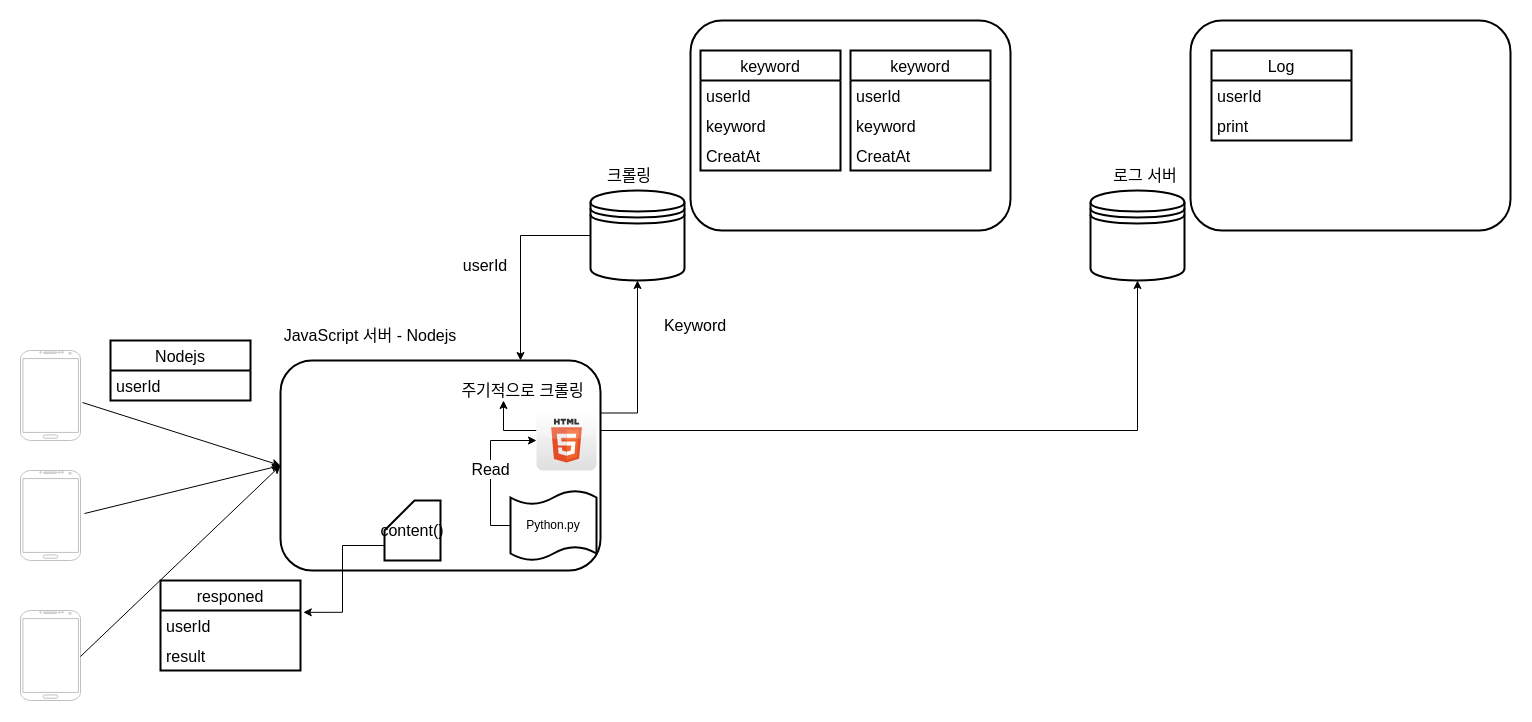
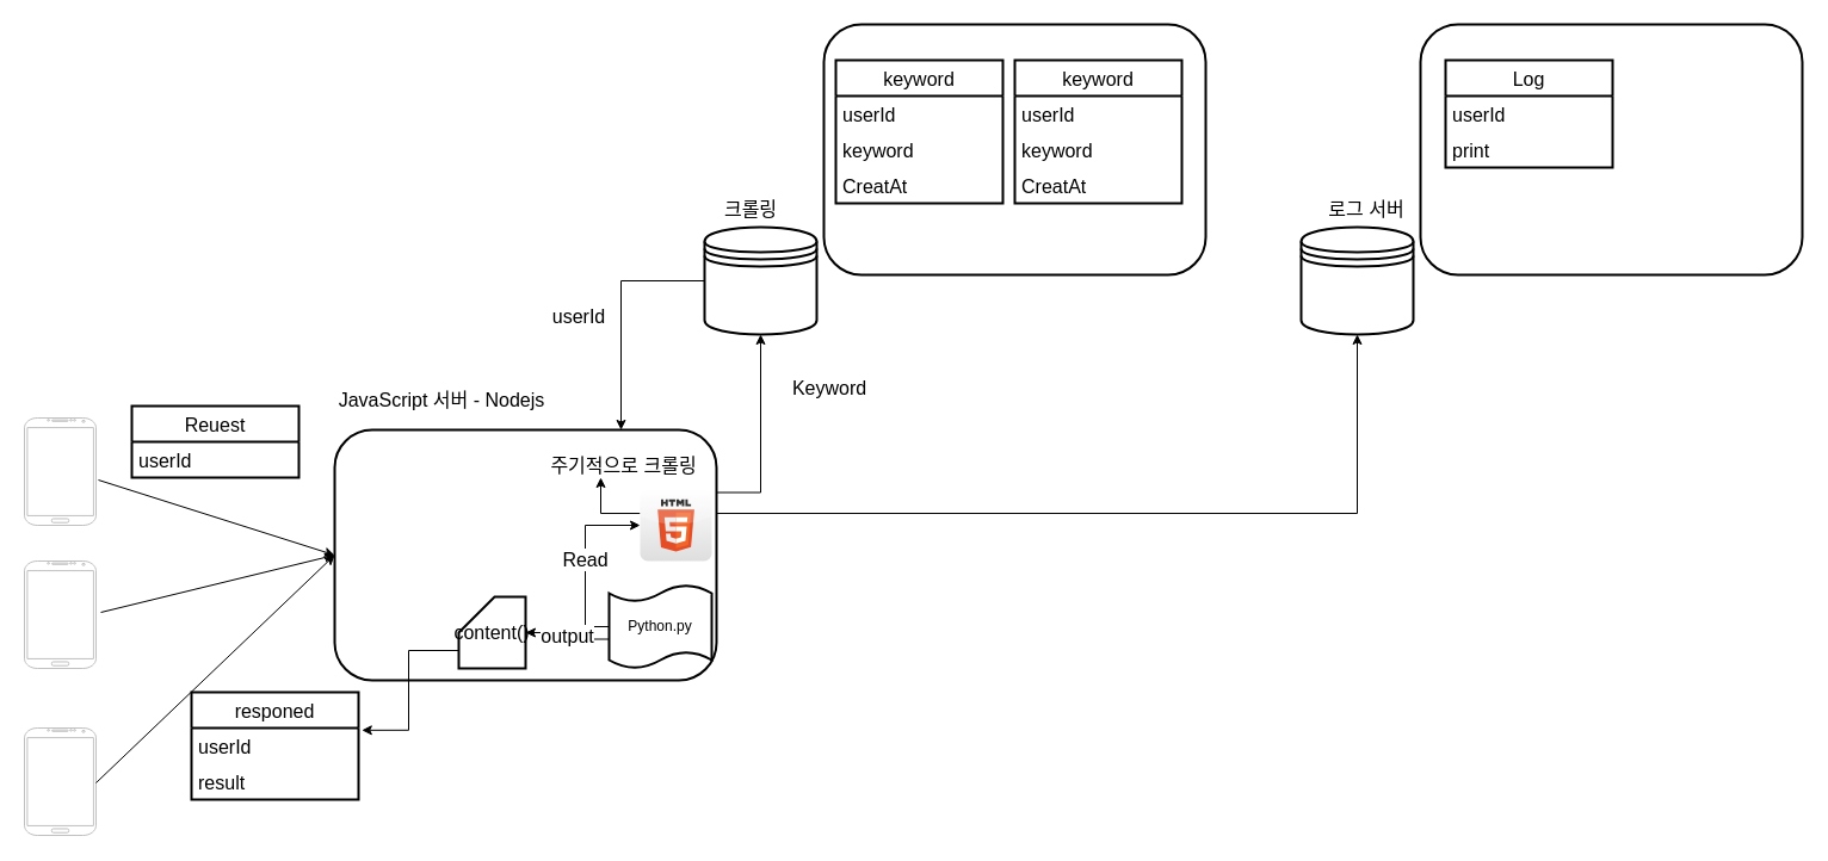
  <mxCell id="0" />
  <mxCell id="1" parent="0" />
  <mxCell id="2" value="" style="rounded=1;whiteSpace=wrap;html=1;fillColor=none;strokeWidth=2;" parent="1" vertex="1"><mxGeometry x="690" y="20" width="320" height="210" as="geometry" /></mxCell>
  <mxCell id="3" style="edgeStyle=orthogonalEdgeStyle;rounded=0;orthogonalLoop=1;jettySize=auto;html=1;exitX=1;exitY=0.25;exitDx=0;exitDy=0;entryX=0.5;entryY=1;entryDx=0;entryDy=0;fontSize=16;" parent="1" source="5" target="27" edge="1"><mxGeometry relative="1" as="geometry" /></mxCell>
  <mxCell id="4" style="edgeStyle=orthogonalEdgeStyle;rounded=0;orthogonalLoop=1;jettySize=auto;html=1;exitX=1;exitY=0.5;exitDx=0;exitDy=0;entryX=0.5;entryY=1;entryDx=0;entryDy=0;fontSize=16;" parent="1" source="5" target="32" edge="1"><mxGeometry relative="1" as="geometry"><Array as="points"><mxPoint x="600" y="430" /><mxPoint x="1137" y="430" /></Array></mxGeometry></mxCell>
  <mxCell id="5" value="" style="rounded=1;whiteSpace=wrap;html=1;fillColor=none;strokeWidth=2;" parent="1" vertex="1"><mxGeometry x="280" y="360" width="320" height="210" as="geometry" /></mxCell>
  <mxCell id="6" value="Read" style="edgeStyle=orthogonalEdgeStyle;rounded=0;orthogonalLoop=1;jettySize=auto;html=1;exitX=0;exitY=0.5;exitDx=0;exitDy=0;exitPerimeter=0;fontSize=16;" parent="1" source="8" target="41" edge="1"><mxGeometry relative="1" as="geometry"><Array as="points"><mxPoint x="490" y="525" /><mxPoint x="490" y="440" /></Array></mxGeometry></mxCell>
+ <mxCell id="7" value="output" style="edgeStyle=orthogonalEdgeStyle;rounded=0;orthogonalLoop=1;jettySize=auto;html=1;exitX=0;exitY=0.65;exitDx=0;exitDy=0;exitPerimeter=0;entryX=1;entryY=0.5;entryDx=0;entryDy=0;entryPerimeter=0;fontSize=16;" parent="1" source="8" target="44" edge="1"><mxGeometry relative="1" as="geometry" /></mxCell>
  <mxCell id="8" value="Python.py" style="shape=tape;whiteSpace=wrap;html=1;strokeWidth=2;fillColor=none;rotation=0;size=0.2;" parent="1" vertex="1"><mxGeometry x="510" y="490" width="86" height="70" as="geometry" /></mxCell>
  <mxCell id="9" value="JavaScript 서버 - Nodejs" style="text;html=1;strokeColor=none;fillColor=none;align=center;verticalAlign=middle;whiteSpace=wrap;rounded=0;fontSize=16;" parent="1" vertex="1"><mxGeometry x="275" y="320" width="190" height="30" as="geometry" /></mxCell>
  <mxCell id="10" value="" style="verticalLabelPosition=bottom;verticalAlign=top;html=1;shadow=0;dashed=0;strokeWidth=1;shape=mxgraph.android.phone2;strokeColor=#c0c0c0;fontSize=16;fillColor=none;" parent="1" vertex="1"><mxGeometry x="20" y="610" width="60" height="90" as="geometry" /></mxCell>
  <mxCell id="11" value="" style="verticalLabelPosition=bottom;verticalAlign=top;html=1;shadow=0;dashed=0;strokeWidth=1;shape=mxgraph.android.phone2;strokeColor=#c0c0c0;fontSize=16;fillColor=none;" parent="1" vertex="1"><mxGeometry x="20" y="470" width="60" height="90" as="geometry" /></mxCell>
  <mxCell id="12" value="" style="verticalLabelPosition=bottom;verticalAlign=top;html=1;shadow=0;dashed=0;strokeWidth=1;shape=mxgraph.android.phone2;strokeColor=#c0c0c0;fontSize=16;fillColor=none;" parent="1" vertex="1"><mxGeometry x="20" y="350" width="60" height="90" as="geometry" /></mxCell>
  <mxCell id="13" value="" style="endArrow=classic;html=1;rounded=0;fontSize=16;exitX=1;exitY=0.511;exitDx=0;exitDy=0;exitPerimeter=0;entryX=0;entryY=0.5;entryDx=0;entryDy=0;" parent="1" source="10" target="5" edge="1"><mxGeometry width="50" height="50" relative="1" as="geometry"><mxPoint x="320" y="630" as="sourcePoint" /><mxPoint x="370" y="580" as="targetPoint" /></mxGeometry></mxCell>
  <mxCell id="14" value="" style="endArrow=classic;html=1;rounded=0;fontSize=16;exitX=1.067;exitY=0.478;exitDx=0;exitDy=0;exitPerimeter=0;entryX=0;entryY=0.5;entryDx=0;entryDy=0;" parent="1" source="11" target="5" edge="1"><mxGeometry width="50" height="50" relative="1" as="geometry"><mxPoint x="320" y="630" as="sourcePoint" /><mxPoint x="370" y="580" as="targetPoint" /></mxGeometry></mxCell>
  <mxCell id="15" value="" style="endArrow=classic;html=1;rounded=0;fontSize=16;exitX=1.033;exitY=0.578;exitDx=0;exitDy=0;exitPerimeter=0;entryX=0;entryY=0.5;entryDx=0;entryDy=0;" parent="1" source="12" target="5" edge="1"><mxGeometry width="50" height="50" relative="1" as="geometry"><mxPoint x="320" y="630" as="sourcePoint" /><mxPoint x="370" y="580" as="targetPoint" /></mxGeometry></mxCell>
- <mxCell id="16" value="Nodejs" style="swimlane;fontStyle=0;childLayout=stackLayout;horizontal=1;startSize=30;horizontalStack=0;resizeParent=1;resizeParentMax=0;resizeLast=0;collapsible=1;marginBottom=0;fontSize=16;strokeWidth=2;fillColor=none;" parent="1" vertex="1"><mxGeometry x="110" y="340" width="140" height="60" as="geometry" /></mxCell>
+ <mxCell id="16" value="Reuest" style="swimlane;fontStyle=0;childLayout=stackLayout;horizontal=1;startSize=30;horizontalStack=0;resizeParent=1;resizeParentMax=0;resizeLast=0;collapsible=1;marginBottom=0;fontSize=16;strokeWidth=2;fillColor=none;" parent="1" vertex="1"><mxGeometry x="110" y="340" width="140" height="60" as="geometry" /></mxCell>
  <mxCell id="17" value="userId" style="text;strokeColor=none;fillColor=none;align=left;verticalAlign=middle;spacingLeft=4;spacingRight=4;overflow=hidden;points=[[0,0.5],[1,0.5]];portConstraint=eastwest;rotatable=0;fontSize=16;" parent="16" vertex="1"><mxGeometry y="30" width="140" height="30" as="geometry" /></mxCell>
  <mxCell id="18" value="responed" style="swimlane;fontStyle=0;childLayout=stackLayout;horizontal=1;startSize=30;horizontalStack=0;resizeParent=1;resizeParentMax=0;resizeLast=0;collapsible=1;marginBottom=0;fontSize=16;strokeWidth=2;fillColor=none;" parent="1" vertex="1"><mxGeometry x="160" y="580" width="140" height="90" as="geometry" /></mxCell>
  <mxCell id="19" value="userId" style="text;strokeColor=none;fillColor=none;align=left;verticalAlign=middle;spacingLeft=4;spacingRight=4;overflow=hidden;points=[[0,0.5],[1,0.5]];portConstraint=eastwest;rotatable=0;fontSize=16;" parent="18" vertex="1"><mxGeometry y="30" width="140" height="30" as="geometry" /></mxCell>
  <mxCell id="20" value="result" style="text;strokeColor=none;fillColor=none;align=left;verticalAlign=middle;spacingLeft=4;spacingRight=4;overflow=hidden;points=[[0,0.5],[1,0.5]];portConstraint=eastwest;rotatable=0;fontSize=16;" parent="18" vertex="1"><mxGeometry y="60" width="140" height="30" as="geometry" /></mxCell>
  <mxCell id="21" style="edgeStyle=orthogonalEdgeStyle;rounded=0;orthogonalLoop=1;jettySize=auto;html=1;exitX=0;exitY=0.5;exitDx=0;exitDy=0;entryX=0.75;entryY=0;entryDx=0;entryDy=0;fontSize=16;" parent="1" source="27" target="5" edge="1"><mxGeometry relative="1" as="geometry" /></mxCell>
  <mxCell id="22" value="크롤링" style="text;html=1;strokeColor=none;fillColor=none;align=center;verticalAlign=middle;whiteSpace=wrap;rounded=0;fontSize=16;" parent="1" vertex="1"><mxGeometry x="574" y="160" width="110" height="30" as="geometry" /></mxCell>
  <mxCell id="23" value="keyword" style="swimlane;fontStyle=0;childLayout=stackLayout;horizontal=1;startSize=30;horizontalStack=0;resizeParent=1;resizeParentMax=0;resizeLast=0;collapsible=1;marginBottom=0;fontSize=16;strokeWidth=2;fillColor=none;" parent="1" vertex="1"><mxGeometry x="700" y="50" width="140" height="120" as="geometry" /></mxCell>
  <mxCell id="24" value="userId" style="text;strokeColor=none;fillColor=none;align=left;verticalAlign=middle;spacingLeft=4;spacingRight=4;overflow=hidden;points=[[0,0.5],[1,0.5]];portConstraint=eastwest;rotatable=0;fontSize=16;" parent="23" vertex="1"><mxGeometry y="30" width="140" height="30" as="geometry" /></mxCell>
  <mxCell id="25" value="keyword" style="text;strokeColor=none;fillColor=none;align=left;verticalAlign=middle;spacingLeft=4;spacingRight=4;overflow=hidden;points=[[0,0.5],[1,0.5]];portConstraint=eastwest;rotatable=0;fontSize=16;" parent="23" vertex="1"><mxGeometry y="60" width="140" height="30" as="geometry" /></mxCell>
  <mxCell id="26" value="CreatAt" style="text;strokeColor=none;fillColor=none;align=left;verticalAlign=middle;spacingLeft=4;spacingRight=4;overflow=hidden;points=[[0,0.5],[1,0.5]];portConstraint=eastwest;rotatable=0;fontSize=16;" parent="23" vertex="1"><mxGeometry y="90" width="140" height="30" as="geometry" /></mxCell>
  <mxCell id="27" value="" style="shape=datastore;whiteSpace=wrap;html=1;fontSize=16;strokeWidth=2;fillColor=none;" parent="1" vertex="1"><mxGeometry x="590" y="190" width="94" height="90" as="geometry" /></mxCell>
  <mxCell id="28" value="keyword" style="swimlane;fontStyle=0;childLayout=stackLayout;horizontal=1;startSize=30;horizontalStack=0;resizeParent=1;resizeParentMax=0;resizeLast=0;collapsible=1;marginBottom=0;fontSize=16;strokeWidth=2;fillColor=none;" parent="1" vertex="1"><mxGeometry x="850" y="50" width="140" height="120" as="geometry" /></mxCell>
  <mxCell id="29" value="userId" style="text;strokeColor=none;fillColor=none;align=left;verticalAlign=middle;spacingLeft=4;spacingRight=4;overflow=hidden;points=[[0,0.5],[1,0.5]];portConstraint=eastwest;rotatable=0;fontSize=16;" parent="28" vertex="1"><mxGeometry y="30" width="140" height="30" as="geometry" /></mxCell>
  <mxCell id="30" value="keyword" style="text;strokeColor=none;fillColor=none;align=left;verticalAlign=middle;spacingLeft=4;spacingRight=4;overflow=hidden;points=[[0,0.5],[1,0.5]];portConstraint=eastwest;rotatable=0;fontSize=16;" parent="28" vertex="1"><mxGeometry y="60" width="140" height="30" as="geometry" /></mxCell>
  <mxCell id="31" value="CreatAt" style="text;strokeColor=none;fillColor=none;align=left;verticalAlign=middle;spacingLeft=4;spacingRight=4;overflow=hidden;points=[[0,0.5],[1,0.5]];portConstraint=eastwest;rotatable=0;fontSize=16;" parent="28" vertex="1"><mxGeometry y="90" width="140" height="30" as="geometry" /></mxCell>
  <mxCell id="32" value="" style="shape=datastore;whiteSpace=wrap;html=1;fontSize=16;strokeWidth=2;fillColor=none;" parent="1" vertex="1"><mxGeometry x="1090" y="190" width="94" height="90" as="geometry" /></mxCell>
  <mxCell id="33" value="" style="rounded=1;whiteSpace=wrap;html=1;fillColor=none;strokeWidth=2;" parent="1" vertex="1"><mxGeometry x="1190" y="20" width="320" height="210" as="geometry" /></mxCell>
  <mxCell id="34" value="로그 서버" style="text;html=1;strokeColor=none;fillColor=none;align=center;verticalAlign=middle;whiteSpace=wrap;rounded=0;fontSize=16;" parent="1" vertex="1"><mxGeometry x="1090" y="160" width="110" height="30" as="geometry" /></mxCell>
  <mxCell id="35" value="Log" style="swimlane;fontStyle=0;childLayout=stackLayout;horizontal=1;startSize=30;horizontalStack=0;resizeParent=1;resizeParentMax=0;resizeLast=0;collapsible=1;marginBottom=0;fontSize=16;strokeWidth=2;fillColor=none;" parent="1" vertex="1"><mxGeometry x="1211" y="50" width="140" height="90" as="geometry" /></mxCell>
  <mxCell id="36" value="userId" style="text;strokeColor=none;fillColor=none;align=left;verticalAlign=middle;spacingLeft=4;spacingRight=4;overflow=hidden;points=[[0,0.5],[1,0.5]];portConstraint=eastwest;rotatable=0;fontSize=16;" parent="35" vertex="1"><mxGeometry y="30" width="140" height="30" as="geometry" /></mxCell>
  <mxCell id="37" value="print" style="text;strokeColor=none;fillColor=none;align=left;verticalAlign=middle;spacingLeft=4;spacingRight=4;overflow=hidden;points=[[0,0.5],[1,0.5]];portConstraint=eastwest;rotatable=0;fontSize=16;" parent="35" vertex="1"><mxGeometry y="60" width="140" height="30" as="geometry" /></mxCell>
  <mxCell id="38" value="Keyword" style="text;html=1;strokeColor=none;fillColor=none;align=center;verticalAlign=middle;whiteSpace=wrap;rounded=0;fontSize=16;" parent="1" vertex="1"><mxGeometry x="640" y="310" width="110" height="30" as="geometry" /></mxCell>
  <mxCell id="39" value="userId" style="text;html=1;strokeColor=none;fillColor=none;align=center;verticalAlign=middle;whiteSpace=wrap;rounded=0;fontSize=16;" parent="1" vertex="1"><mxGeometry x="430" y="250" width="110" height="30" as="geometry" /></mxCell>
  <mxCell id="40" style="edgeStyle=orthogonalEdgeStyle;rounded=0;orthogonalLoop=1;jettySize=auto;html=1;fontSize=16;" parent="1" source="41" target="42" edge="1"><mxGeometry relative="1" as="geometry"><Array as="points"><mxPoint x="503" y="430" /></Array></mxGeometry></mxCell>
  <mxCell id="41" value="" style="dashed=0;outlineConnect=0;html=1;align=center;labelPosition=center;verticalLabelPosition=bottom;verticalAlign=top;shape=mxgraph.webicons.html5;gradientColor=#DFDEDE;fontSize=16;strokeWidth=2;" parent="1" vertex="1"><mxGeometry x="536" y="410" width="60" height="60" as="geometry" /></mxCell>
  <mxCell id="42" value="주기적으로 크롤링" style="text;html=1;strokeColor=none;fillColor=none;align=center;verticalAlign=middle;whiteSpace=wrap;rounded=0;fontSize=16;" parent="1" vertex="1"><mxGeometry x="451" y="380" width="143" height="20" as="geometry" /></mxCell>
  <mxCell id="43" style="edgeStyle=orthogonalEdgeStyle;rounded=0;orthogonalLoop=1;jettySize=auto;html=1;exitX=0;exitY=0;exitDx=0;exitDy=45;exitPerimeter=0;entryX=1.02;entryY=0.061;entryDx=0;entryDy=0;entryPerimeter=0;fontSize=16;" parent="1" source="44" target="19" edge="1"><mxGeometry relative="1" as="geometry" /></mxCell>
  <mxCell id="44" value="content()" style="shape=card;whiteSpace=wrap;html=1;fontSize=16;strokeWidth=2;fillColor=none;" parent="1" vertex="1"><mxGeometry x="384" y="500" width="56" height="60" as="geometry" /></mxCell>
